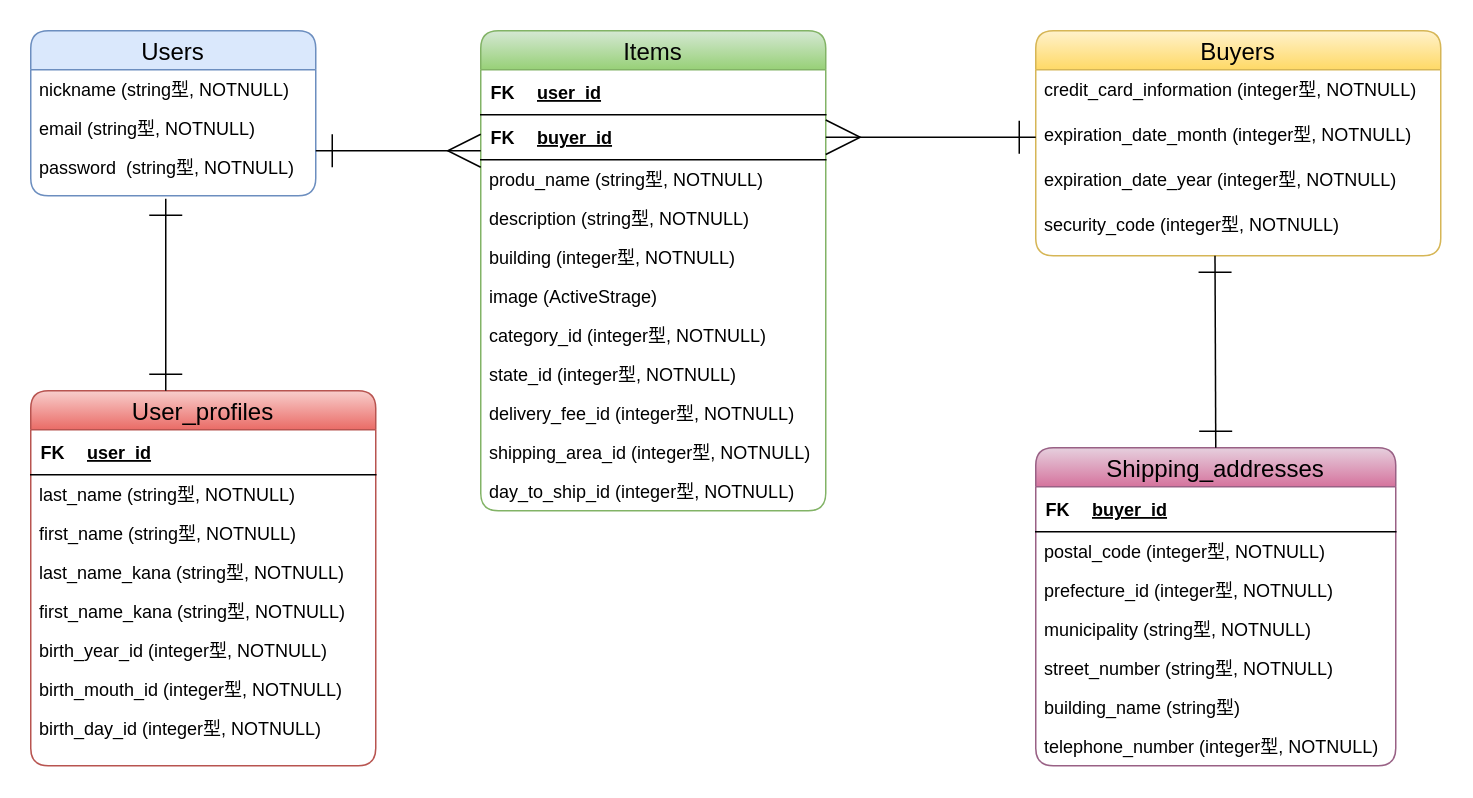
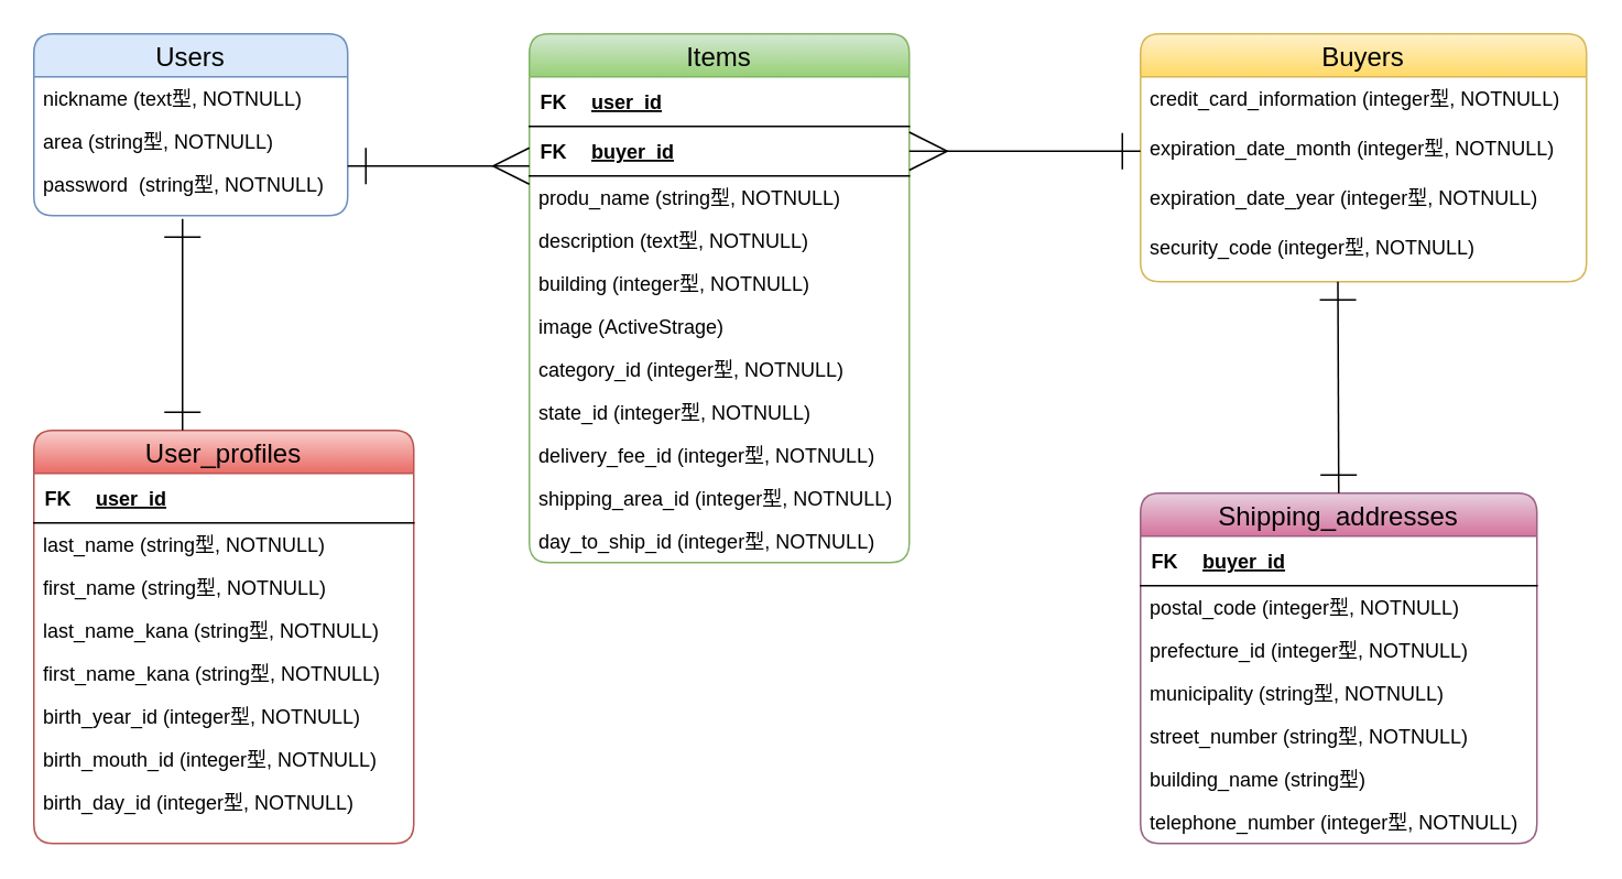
  <mxCell id="0" />
  <mxCell id="1" parent="0" />
  <mxCell id="2" value="Items" style="swimlane;fontStyle=0;childLayout=stackLayout;horizontal=1;startSize=26;fillColor=#d5e8d4;horizontalStack=0;resizeParent=1;resizeParentMax=0;resizeLast=0;collapsible=1;marginBottom=0;rounded=1;gradientColor=#97d077;strokeColor=#82b366;fontSize=16;fontColor=#050505;" parent="1" vertex="1"><mxGeometry x="320" y="20" width="230" height="320" as="geometry" /></mxCell>
  <mxCell id="3" value="" style="shape=partialRectangle;collapsible=0;dropTarget=0;pointerEvents=0;fillColor=none;top=0;left=0;bottom=1;right=0;points=[[0,0.5],[1,0.5]];portConstraint=eastwest;" parent="2" vertex="1"><mxGeometry y="26" width="230" height="30" as="geometry" /></mxCell>
  <mxCell id="4" value="FK" style="shape=partialRectangle;connectable=0;fillColor=none;top=0;left=0;bottom=0;right=0;fontStyle=1;overflow=hidden;" parent="3" vertex="1"><mxGeometry width="30" height="30" as="geometry" /></mxCell>
  <mxCell id="5" value="user_id" style="shape=partialRectangle;connectable=0;fillColor=none;top=0;left=0;bottom=0;right=0;align=left;spacingLeft=6;fontStyle=5;overflow=hidden;" parent="3" vertex="1"><mxGeometry x="30" width="150" height="30" as="geometry" /></mxCell>
  <mxCell id="6" value="" style="shape=partialRectangle;collapsible=0;dropTarget=0;pointerEvents=0;fillColor=none;top=0;left=0;bottom=1;right=0;points=[[0,0.5],[1,0.5]];portConstraint=eastwest;" parent="2" vertex="1"><mxGeometry y="56" width="230" height="30" as="geometry" /></mxCell>
  <mxCell id="7" value="FK" style="shape=partialRectangle;connectable=0;fillColor=none;top=0;left=0;bottom=0;right=0;fontStyle=1;overflow=hidden;" parent="6" vertex="1"><mxGeometry width="30" height="30" as="geometry" /></mxCell>
  <mxCell id="8" value="buyer_id" style="shape=partialRectangle;connectable=0;fillColor=none;top=0;left=0;bottom=0;right=0;align=left;spacingLeft=6;fontStyle=5;overflow=hidden;" parent="6" vertex="1"><mxGeometry x="30" width="150" height="30" as="geometry" /></mxCell>
  <mxCell id="9" value="produ_name (string型, NOTNULL)" style="text;strokeColor=none;fillColor=none;align=left;verticalAlign=top;spacingLeft=4;spacingRight=4;overflow=hidden;rotatable=0;points=[[0,0.5],[1,0.5]];portConstraint=eastwest;" parent="2" vertex="1"><mxGeometry y="86" width="230" height="26" as="geometry" /></mxCell>
- <mxCell id="10" value="description (string型, NOTNULL)" style="text;strokeColor=none;fillColor=none;align=left;verticalAlign=top;spacingLeft=4;spacingRight=4;overflow=hidden;rotatable=0;points=[[0,0.5],[1,0.5]];portConstraint=eastwest;" parent="2" vertex="1"><mxGeometry y="112" width="230" height="26" as="geometry" /></mxCell>
+ <mxCell id="10" value="description (text型, NOTNULL)" style="text;strokeColor=none;fillColor=none;align=left;verticalAlign=top;spacingLeft=4;spacingRight=4;overflow=hidden;rotatable=0;points=[[0,0.5],[1,0.5]];portConstraint=eastwest;" parent="2" vertex="1"><mxGeometry y="112" width="230" height="26" as="geometry" /></mxCell>
  <mxCell id="11" value="building (integer型, NOTNULL)" style="text;strokeColor=none;fillColor=none;align=left;verticalAlign=top;spacingLeft=4;spacingRight=4;overflow=hidden;rotatable=0;points=[[0,0.5],[1,0.5]];portConstraint=eastwest;" parent="2" vertex="1"><mxGeometry y="138" width="230" height="26" as="geometry" /></mxCell>
  <mxCell id="12" value="image (ActiveStrage)" style="text;strokeColor=none;fillColor=none;align=left;verticalAlign=top;spacingLeft=4;spacingRight=4;overflow=hidden;rotatable=0;points=[[0,0.5],[1,0.5]];portConstraint=eastwest;" parent="2" vertex="1"><mxGeometry y="164" width="230" height="26" as="geometry" /></mxCell>
  <mxCell id="13" value="category_id (integer型, NOTNULL)" style="text;strokeColor=none;fillColor=none;align=left;verticalAlign=top;spacingLeft=4;spacingRight=4;overflow=hidden;rotatable=0;points=[[0,0.5],[1,0.5]];portConstraint=eastwest;" parent="2" vertex="1"><mxGeometry y="190" width="230" height="26" as="geometry" /></mxCell>
  <mxCell id="14" value="state_id (integer型, NOTNULL)" style="text;strokeColor=none;fillColor=none;align=left;verticalAlign=top;spacingLeft=4;spacingRight=4;overflow=hidden;rotatable=0;points=[[0,0.5],[1,0.5]];portConstraint=eastwest;" parent="2" vertex="1"><mxGeometry y="216" width="230" height="26" as="geometry" /></mxCell>
  <mxCell id="15" value="delivery_fee_id (integer型, NOTNULL)" style="text;strokeColor=none;fillColor=none;align=left;verticalAlign=top;spacingLeft=4;spacingRight=4;overflow=hidden;rotatable=0;points=[[0,0.5],[1,0.5]];portConstraint=eastwest;" parent="2" vertex="1"><mxGeometry y="242" width="230" height="26" as="geometry" /></mxCell>
  <mxCell id="16" value="shipping_area_id (integer型, NOTNULL)" style="text;strokeColor=none;fillColor=none;align=left;verticalAlign=top;spacingLeft=4;spacingRight=4;overflow=hidden;rotatable=0;points=[[0,0.5],[1,0.5]];portConstraint=eastwest;" parent="2" vertex="1"><mxGeometry y="268" width="230" height="26" as="geometry" /></mxCell>
  <mxCell id="17" value="day_to_ship_id (integer型, NOTNULL)" style="text;strokeColor=none;fillColor=none;align=left;verticalAlign=top;spacingLeft=4;spacingRight=4;overflow=hidden;rotatable=0;points=[[0,0.5],[1,0.5]];portConstraint=eastwest;" parent="2" vertex="1"><mxGeometry y="294" width="230" height="26" as="geometry" /></mxCell>
  <mxCell id="18" value="Users" style="swimlane;fontStyle=0;childLayout=stackLayout;horizontal=1;startSize=26;fillColor=#dae8fc;horizontalStack=0;resizeParent=1;resizeParentMax=0;resizeLast=0;collapsible=1;marginBottom=0;rounded=1;strokeColor=#6c8ebf;fontColor=#000000;fontSize=16;" parent="1" vertex="1"><mxGeometry x="20" y="20" width="190" height="110" as="geometry" /></mxCell>
- <mxCell id="19" value="nickname (string型, NOTNULL)" style="text;strokeColor=none;fillColor=none;align=left;verticalAlign=top;spacingLeft=4;spacingRight=4;overflow=hidden;rotatable=0;points=[[0,0.5],[1,0.5]];portConstraint=eastwest;" parent="18" vertex="1"><mxGeometry y="26" width="190" height="26" as="geometry" /></mxCell>
- <mxCell id="20" value="email (string型, NOTNULL)" style="text;strokeColor=none;fillColor=none;align=left;verticalAlign=top;spacingLeft=4;spacingRight=4;overflow=hidden;rotatable=0;points=[[0,0.5],[1,0.5]];portConstraint=eastwest;" parent="18" vertex="1"><mxGeometry y="52" width="190" height="26" as="geometry" /></mxCell>
+ <mxCell id="19" value="nickname (text型, NOTNULL)" style="text;strokeColor=none;fillColor=none;align=left;verticalAlign=top;spacingLeft=4;spacingRight=4;overflow=hidden;rotatable=0;points=[[0,0.5],[1,0.5]];portConstraint=eastwest;" parent="18" vertex="1"><mxGeometry y="26" width="190" height="26" as="geometry" /></mxCell>
+ <mxCell id="20" value="area (string型, NOTNULL)" style="text;strokeColor=none;fillColor=none;align=left;verticalAlign=top;spacingLeft=4;spacingRight=4;overflow=hidden;rotatable=0;points=[[0,0.5],[1,0.5]];portConstraint=eastwest;" parent="18" vertex="1"><mxGeometry y="52" width="190" height="26" as="geometry" /></mxCell>
  <mxCell id="21" value="password  (string型, NOTNULL)" style="text;strokeColor=none;fillColor=none;align=left;verticalAlign=top;spacingLeft=4;spacingRight=4;overflow=hidden;rotatable=0;points=[[0,0.5],[1,0.5]];portConstraint=eastwest;" parent="18" vertex="1"><mxGeometry y="78" width="190" height="32" as="geometry" /></mxCell>
  <mxCell id="22" value="User_profiles" style="swimlane;fontStyle=0;childLayout=stackLayout;horizontal=1;startSize=26;fillColor=#f8cecc;horizontalStack=0;resizeParent=1;resizeParentMax=0;resizeLast=0;collapsible=1;marginBottom=0;rounded=1;strokeColor=#b85450;fontSize=16;gradientColor=#ea6b66;fontColor=#000000;" parent="1" vertex="1"><mxGeometry x="20" y="260" width="230" height="250" as="geometry" /></mxCell>
  <mxCell id="23" value="" style="shape=partialRectangle;collapsible=0;dropTarget=0;pointerEvents=0;fillColor=none;top=0;left=0;bottom=1;right=0;points=[[0,0.5],[1,0.5]];portConstraint=eastwest;" parent="22" vertex="1"><mxGeometry y="26" width="230" height="30" as="geometry" /></mxCell>
  <mxCell id="24" value="FK" style="shape=partialRectangle;connectable=0;fillColor=none;top=0;left=0;bottom=0;right=0;fontStyle=1;overflow=hidden;" parent="23" vertex="1"><mxGeometry width="30" height="30" as="geometry" /></mxCell>
  <mxCell id="25" value="user_id" style="shape=partialRectangle;connectable=0;fillColor=none;top=0;left=0;bottom=0;right=0;align=left;spacingLeft=6;fontStyle=5;overflow=hidden;" parent="23" vertex="1"><mxGeometry x="30" width="150" height="30" as="geometry" /></mxCell>
  <mxCell id="26" value="last_name (string型, NOTNULL)" style="text;strokeColor=none;fillColor=none;align=left;verticalAlign=top;spacingLeft=4;spacingRight=4;overflow=hidden;rotatable=0;points=[[0,0.5],[1,0.5]];portConstraint=eastwest;" parent="22" vertex="1"><mxGeometry y="56" width="230" height="26" as="geometry" /></mxCell>
  <mxCell id="27" value="first_name (string型, NOTNULL)" style="text;strokeColor=none;fillColor=none;align=left;verticalAlign=top;spacingLeft=4;spacingRight=4;overflow=hidden;rotatable=0;points=[[0,0.5],[1,0.5]];portConstraint=eastwest;" parent="22" vertex="1"><mxGeometry y="82" width="230" height="26" as="geometry" /></mxCell>
  <mxCell id="28" value="last_name_kana (string型, NOTNULL)" style="text;strokeColor=none;fillColor=none;align=left;verticalAlign=top;spacingLeft=4;spacingRight=4;overflow=hidden;rotatable=0;points=[[0,0.5],[1,0.5]];portConstraint=eastwest;" parent="22" vertex="1"><mxGeometry y="108" width="230" height="26" as="geometry" /></mxCell>
  <mxCell id="29" value="first_name_kana (string型, NOTNULL)" style="text;strokeColor=none;fillColor=none;align=left;verticalAlign=top;spacingLeft=4;spacingRight=4;overflow=hidden;rotatable=0;points=[[0,0.5],[1,0.5]];portConstraint=eastwest;" parent="22" vertex="1"><mxGeometry y="134" width="230" height="26" as="geometry" /></mxCell>
  <mxCell id="30" value="birth_year_id (integer型, NOTNULL)&#10;" style="text;strokeColor=none;fillColor=none;align=left;verticalAlign=top;spacingLeft=4;spacingRight=4;overflow=hidden;rotatable=0;points=[[0,0.5],[1,0.5]];portConstraint=eastwest;" parent="22" vertex="1"><mxGeometry y="160" width="230" height="26" as="geometry" /></mxCell>
  <mxCell id="31" value="birth_mouth_id (integer型, NOTNULL)" style="text;strokeColor=none;fillColor=none;align=left;verticalAlign=top;spacingLeft=4;spacingRight=4;overflow=hidden;rotatable=0;points=[[0,0.5],[1,0.5]];portConstraint=eastwest;" parent="22" vertex="1"><mxGeometry y="186" width="230" height="26" as="geometry" /></mxCell>
  <mxCell id="32" value="birth_day_id (integer型, NOTNULL)" style="text;strokeColor=none;fillColor=none;align=left;verticalAlign=top;spacingLeft=4;spacingRight=4;overflow=hidden;rotatable=0;points=[[0,0.5],[1,0.5]];portConstraint=eastwest;" parent="22" vertex="1"><mxGeometry y="212" width="230" height="38" as="geometry" /></mxCell>
  <mxCell id="33" value="Shipping_addresses" style="swimlane;fontStyle=0;childLayout=stackLayout;horizontal=1;startSize=26;fillColor=#e6d0de;horizontalStack=0;resizeParent=1;resizeParentMax=0;resizeLast=0;collapsible=1;marginBottom=0;rounded=1;gradientColor=#d5739d;strokeColor=#996185;fontSize=16;fontColor=#000000;" parent="1" vertex="1"><mxGeometry x="690" y="298" width="240" height="212" as="geometry" /></mxCell>
  <mxCell id="34" value="" style="shape=partialRectangle;collapsible=0;dropTarget=0;pointerEvents=0;fillColor=none;top=0;left=0;bottom=1;right=0;points=[[0,0.5],[1,0.5]];portConstraint=eastwest;" parent="33" vertex="1"><mxGeometry y="26" width="240" height="30" as="geometry" /></mxCell>
  <mxCell id="35" value="FK" style="shape=partialRectangle;connectable=0;fillColor=none;top=0;left=0;bottom=0;right=0;fontStyle=1;overflow=hidden;" parent="34" vertex="1"><mxGeometry width="30" height="30" as="geometry" /></mxCell>
  <mxCell id="36" value="buyer_id" style="shape=partialRectangle;connectable=0;fillColor=none;top=0;left=0;bottom=0;right=0;align=left;spacingLeft=6;fontStyle=5;overflow=hidden;" parent="34" vertex="1"><mxGeometry x="30" width="150" height="30" as="geometry" /></mxCell>
  <mxCell id="37" value="postal_code (integer型, NOTNULL)" style="text;strokeColor=none;fillColor=none;align=left;verticalAlign=top;spacingLeft=4;spacingRight=4;overflow=hidden;rotatable=0;points=[[0,0.5],[1,0.5]];portConstraint=eastwest;" parent="33" vertex="1"><mxGeometry y="56" width="240" height="26" as="geometry" /></mxCell>
  <mxCell id="38" value="prefecture_id (integer型, NOTNULL)" style="text;strokeColor=none;fillColor=none;align=left;verticalAlign=top;spacingLeft=4;spacingRight=4;overflow=hidden;rotatable=0;points=[[0,0.5],[1,0.5]];portConstraint=eastwest;" parent="33" vertex="1"><mxGeometry y="82" width="240" height="26" as="geometry" /></mxCell>
  <mxCell id="39" value="municipality (string型, NOTNULL)" style="text;strokeColor=none;fillColor=none;align=left;verticalAlign=top;spacingLeft=4;spacingRight=4;overflow=hidden;rotatable=0;points=[[0,0.5],[1,0.5]];portConstraint=eastwest;" parent="33" vertex="1"><mxGeometry y="108" width="240" height="26" as="geometry" /></mxCell>
  <mxCell id="40" value="street_number (string型, NOTNULL)" style="text;strokeColor=none;fillColor=none;align=left;verticalAlign=top;spacingLeft=4;spacingRight=4;overflow=hidden;rotatable=0;points=[[0,0.5],[1,0.5]];portConstraint=eastwest;" parent="33" vertex="1"><mxGeometry y="134" width="240" height="26" as="geometry" /></mxCell>
  <mxCell id="41" value="building_name (string型)" style="text;strokeColor=none;fillColor=none;align=left;verticalAlign=top;spacingLeft=4;spacingRight=4;overflow=hidden;rotatable=0;points=[[0,0.5],[1,0.5]];portConstraint=eastwest;" parent="33" vertex="1"><mxGeometry y="160" width="240" height="26" as="geometry" /></mxCell>
  <mxCell id="42" value="telephone_number (integer型, NOTNULL)" style="text;strokeColor=none;fillColor=none;align=left;verticalAlign=top;spacingLeft=4;spacingRight=4;overflow=hidden;rotatable=0;points=[[0,0.5],[1,0.5]];portConstraint=eastwest;" parent="33" vertex="1"><mxGeometry y="186" width="240" height="26" as="geometry" /></mxCell>
  <mxCell id="43" value="" style="endArrow=ERone;html=1;rounded=0;fontSize=16;fontColor=#000000;targetPerimeterSpacing=0;startArrow=ERone;startFill=0;endFill=0;strokeWidth=1;endSize=20;startSize=20;" parent="1" edge="1"><mxGeometry relative="1" as="geometry"><mxPoint x="110" y="132" as="sourcePoint" /><mxPoint x="110" y="260" as="targetPoint" /><Array as="points" /></mxGeometry></mxCell>
  <mxCell id="44" value="" style="endArrow=ERmany;html=1;rounded=0;strokeWidth=1;fontSize=16;fontColor=#000000;startArrow=ERone;startFill=0;endFill=0;targetPerimeterSpacing=9;endSize=20;startSize=20;" parent="1" edge="1"><mxGeometry relative="1" as="geometry"><mxPoint x="210" y="100" as="sourcePoint" /><mxPoint x="320" y="100" as="targetPoint" /></mxGeometry></mxCell>
  <mxCell id="45" value="Buyers" style="swimlane;fontStyle=0;childLayout=stackLayout;horizontal=1;startSize=26;horizontalStack=0;resizeParent=1;resizeParentMax=0;resizeLast=0;collapsible=1;marginBottom=0;align=center;fontSize=16;gradientColor=#ffd966;fillColor=#fff2cc;strokeColor=#d6b656;fontColor=#000000;rounded=1;" vertex="1" parent="1"><mxGeometry x="690" y="20" width="270" height="150" as="geometry" /></mxCell>
  <mxCell id="46" value="credit_card_information (integer型, NOTNULL)" style="text;strokeColor=none;fillColor=none;spacingLeft=4;spacingRight=4;overflow=hidden;rotatable=0;points=[[0,0.5],[1,0.5]];portConstraint=eastwest;fontSize=12;" vertex="1" parent="45"><mxGeometry y="26" width="270" height="30" as="geometry" /></mxCell>
  <mxCell id="47" value="expiration_date_month (integer型, NOTNULL)" style="text;strokeColor=none;fillColor=none;spacingLeft=4;spacingRight=4;overflow=hidden;rotatable=0;points=[[0,0.5],[1,0.5]];portConstraint=eastwest;fontSize=12;" vertex="1" parent="45"><mxGeometry y="56" width="270" height="30" as="geometry" /></mxCell>
  <mxCell id="48" value="expiration_date_year (integer型, NOTNULL)" style="text;strokeColor=none;fillColor=none;spacingLeft=4;spacingRight=4;overflow=hidden;rotatable=0;points=[[0,0.5],[1,0.5]];portConstraint=eastwest;fontSize=12;" vertex="1" parent="45"><mxGeometry y="86" width="270" height="30" as="geometry" /></mxCell>
  <mxCell id="49" value="security_code (integer型, NOTNULL)" style="text;strokeColor=none;fillColor=none;spacingLeft=4;spacingRight=4;overflow=hidden;rotatable=0;points=[[0,0.5],[1,0.5]];portConstraint=eastwest;fontSize=12;" vertex="1" parent="45"><mxGeometry y="116" width="270" height="34" as="geometry" /></mxCell>
  <mxCell id="50" style="edgeStyle=orthogonalEdgeStyle;rounded=0;orthogonalLoop=1;jettySize=auto;html=1;exitX=0;exitY=0.5;exitDx=0;exitDy=0;entryX=1;entryY=0.5;entryDx=0;entryDy=0;fontSize=16;fontColor=#000000;endArrow=ERmany;endFill=0;endSize=21;startArrow=ERone;startFill=0;startSize=20;" edge="1" parent="1" source="47" target="6"><mxGeometry relative="1" as="geometry" /></mxCell>
  <mxCell id="51" value="" style="endArrow=ERone;html=1;rounded=0;fontSize=16;fontColor=#000000;entryX=0.5;entryY=0;entryDx=0;entryDy=0;startArrow=ERone;startFill=0;endFill=0;startSize=20;endSize=20;" edge="1" parent="1" target="33"><mxGeometry relative="1" as="geometry"><mxPoint x="809.5" y="170" as="sourcePoint" /><mxPoint x="810" y="290" as="targetPoint" /></mxGeometry></mxCell>
